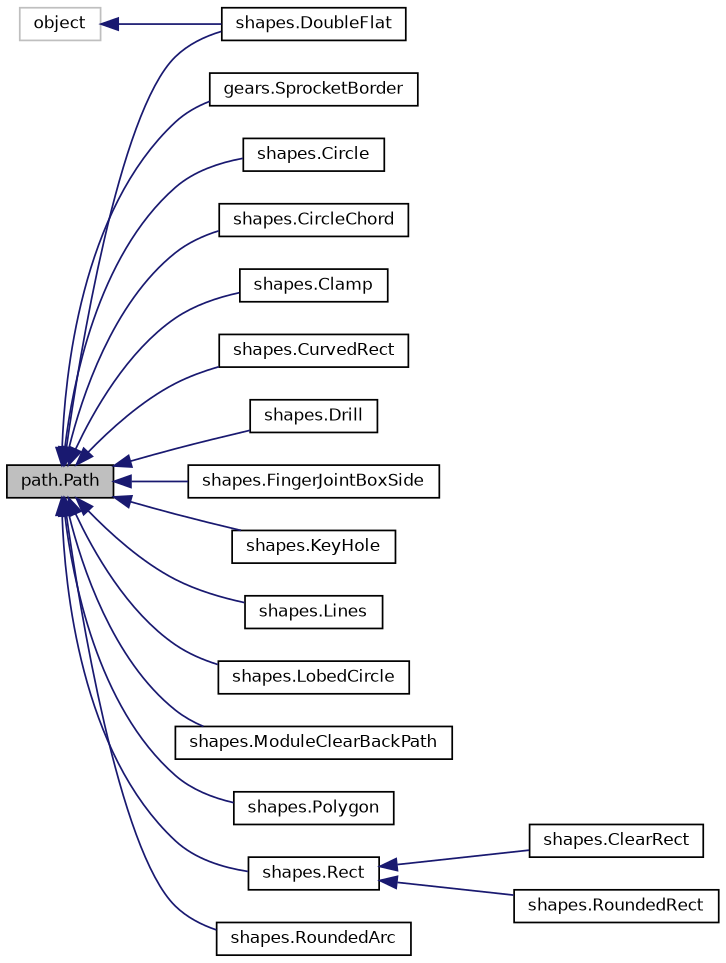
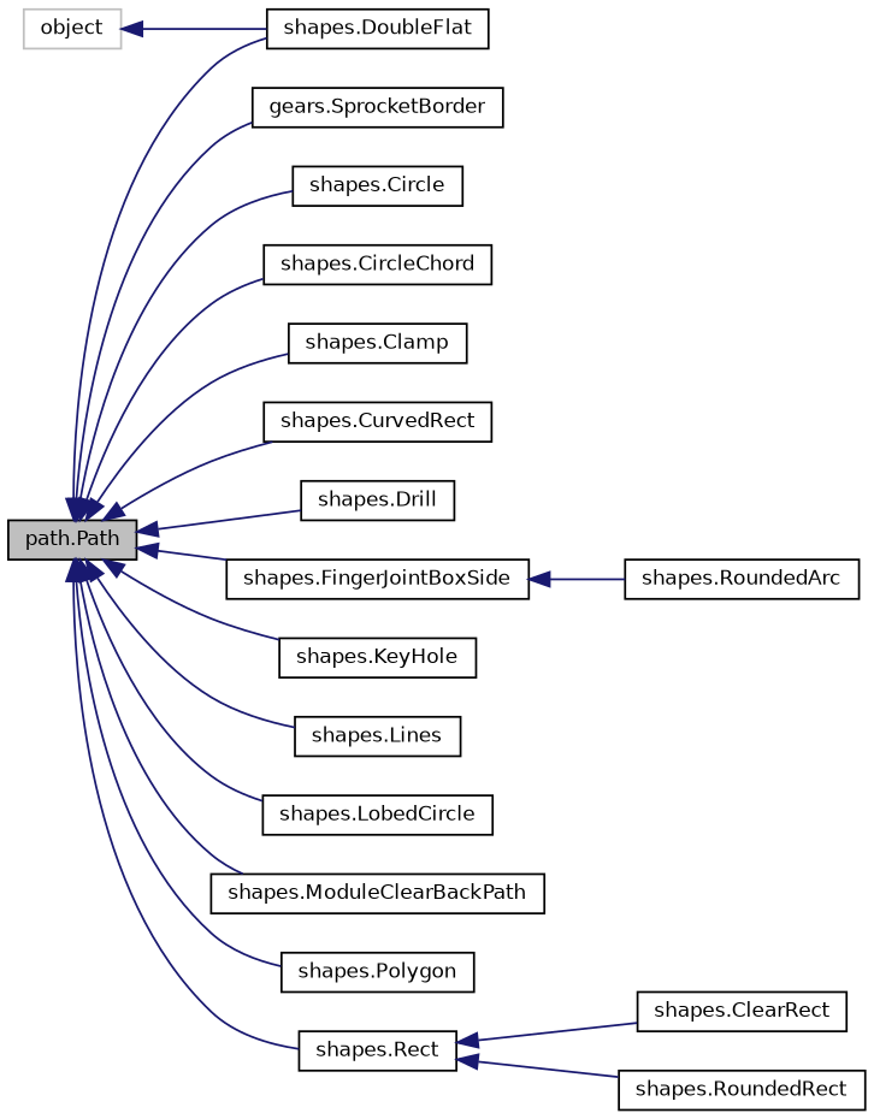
  digraph {
    rankdir=LR
    node [color=black fillcolor=white fontname=Helvetica fontsize=10 shape=record style=filled]
    edge [color=midnightblue dir=back fontname=Helvetica fontsize=10 labelfontname=Helvetica labelfontsize=10 style=solid]
    n1 [fillcolor=grey75 fontcolor=black height=0.2 label="path.Path" width=0.4]
    n2 [height=0.2 label="gears.SprocketBorder" width=0.4]
    n3 [height=0.2 label="shapes.Circle" width=0.4]
    n4 [height=0.2 label="shapes.CircleChord" width=0.4]
    n5 [height=0.2 label="shapes.Clamp" width=0.4]
    n6 [height=0.2 label="shapes.CurvedRect" width=0.4]
    n7 [height=0.2 label="shapes.DoubleFlat" width=0.4]
    n8 [height=0.2 label="shapes.Drill" width=0.4]
    n9 [height=0.2 label="shapes.FingerJointBoxSide" width=0.4]
    n10 [height=0.2 label="shapes.KeyHole" width=0.4]
    n11 [height=0.2 label="shapes.Lines" width=0.4]
    n12 [height=0.2 label="shapes.LobedCircle" width=0.4]
    n13 [height=0.2 label="shapes.ModuleClearBackPath" width=0.4]
    n14 [height=0.2 label="shapes.Polygon" width=0.4]
    n15 [height=0.2 label="shapes.Rect" width=0.4]
    n16 [height=0.2 label="shapes.RoundedArc" width=0.4]
    n17 [height=0.2 label="shapes.ClearRect" width=0.4]
    n18 [height=0.2 label="shapes.RoundedRect" width=0.4]
    n19 [color=grey75 height=0.2 label=object width=0.4]
    n1 -> n2
    n1 -> n3
    n1 -> n4
    n1 -> n5
    n1 -> n6
    n1 -> n7
    n1 -> n8
    n1 -> n9
    n1 -> n10
    n1 -> n11
    n1 -> n12
    n1 -> n13
    n1 -> n14
    n1 -> n15
-   n1 -> n16
+   n9 -> n16
    n15 -> n17
    n15 -> n18
    n19 -> n7
  }
